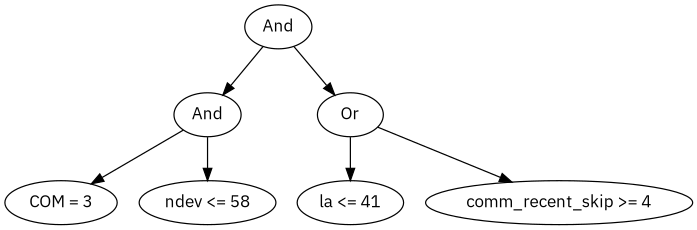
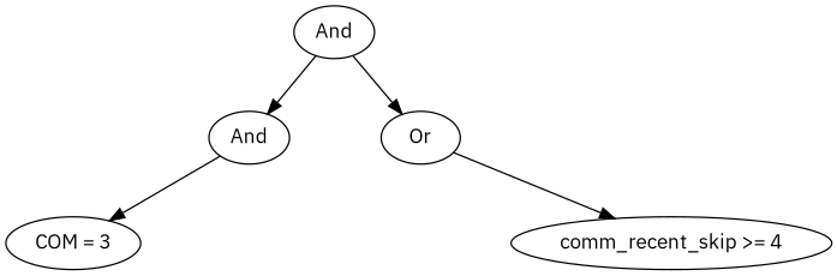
  digraph {
    fontname="IBM Plex Sans"
    node [fontname="IBM Plex Sans"]
    edge [fontname="IBM Plex Sans"]
    n1 [height=0.5 label=And width=0.75]
    n2 [height=0.5 label=And width=0.75]
    n3 [height=0.5 label=Or width=0.75]
    n4 [height=0.5 label="COM = 3" width=1.2818]
-   n5 [height=0.5 label="ndev <= 58" width=1.4624]
-   n6 [height=0.5 label="la <= 41" width=1.1374]
    n7 [height=0.5 label="comm_recent_skip >= 4" width=2.7984]
    n1 -> n2
    n1 -> n3
    n2 -> n4
-   n2 -> n5
-   n3 -> n6
    n3 -> n7
  }
